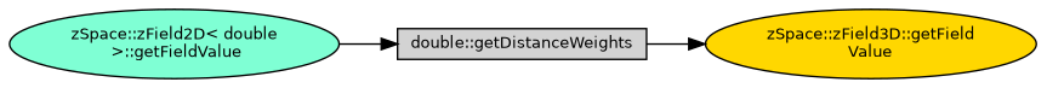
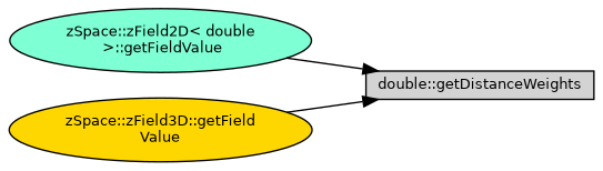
  digraph {
    rankdir=RL
    node [color=black fontname=Helvetica fontsize=10 shape=ellipse style=filled]
    edge [color=black dir=back fontname=Helvetica fontsize=10 labelfontname=Helvetica labelfontsize=10 style=solid]
    n1 [fillcolor=lightgrey fontcolor=black height=0.2 label="double::getDistanceWeights" shape=box width=0.4]
    n2 [fillcolor=aquamarine height=0.2 label="zSpace::zField2D\< double\l \>::getFieldValue" width=0.4]
    n3 [fillcolor=gold height=0.2 label="zSpace::zField3D::getField\lValue" width=0.4]
    n1 -> n2
-   n3 -> n1
+   n1 -> n3
  }
